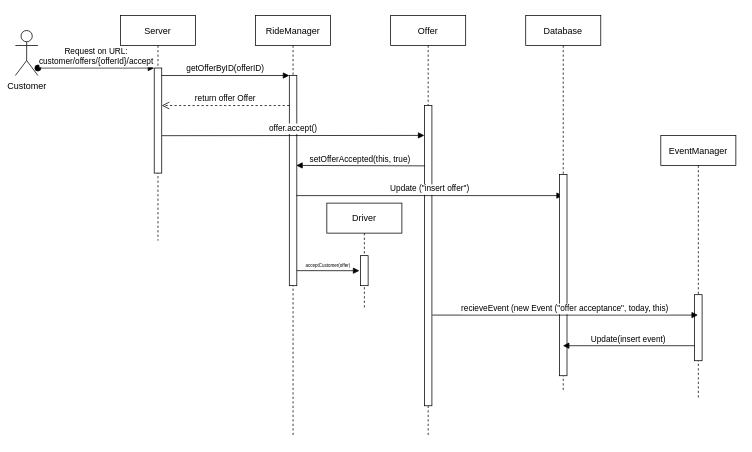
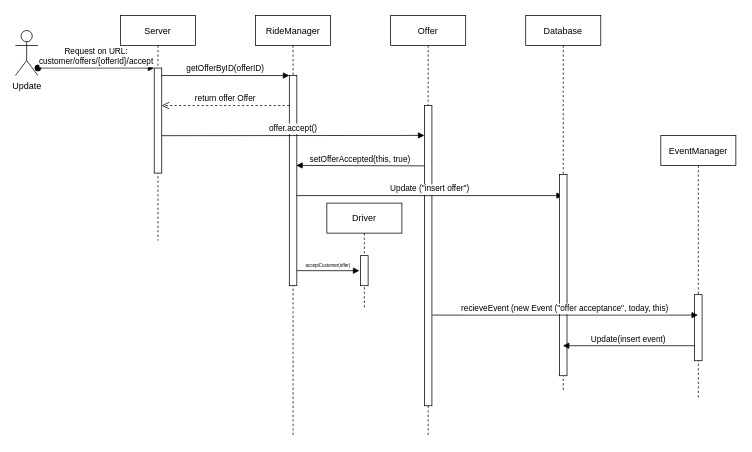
  <mxCell id="0" />
  <mxCell id="1" parent="0" />
  <mxCell id="2" value="Server" style="shape=umlLifeline;perimeter=lifelinePerimeter;container=1;collapsible=0;recursiveResize=0;rounded=0;shadow=0;strokeWidth=1;" parent="1" vertex="1"><mxGeometry x="160" y="20" width="100" height="300" as="geometry" /></mxCell>
  <mxCell id="3" value="" style="points=[];perimeter=orthogonalPerimeter;rounded=0;shadow=0;strokeWidth=1;" parent="2" vertex="1"><mxGeometry x="45" y="70" width="10" height="140" as="geometry" /></mxCell>
  <mxCell id="4" value="Request on URL:&#10;customer/offers/{offerId}/accept" style="verticalAlign=bottom;startArrow=oval;endArrow=block;startSize=8;shadow=0;strokeWidth=1;" parent="2" target="3" edge="1"><mxGeometry relative="1" as="geometry"><mxPoint x="-110" y="70" as="sourcePoint" /></mxGeometry></mxCell>
  <mxCell id="5" value="RideManager" style="shape=umlLifeline;perimeter=lifelinePerimeter;container=1;collapsible=0;recursiveResize=0;rounded=0;shadow=0;strokeWidth=1;" parent="1" vertex="1"><mxGeometry x="340" y="20" width="100" height="560" as="geometry" /></mxCell>
  <mxCell id="6" value="" style="points=[];perimeter=orthogonalPerimeter;rounded=0;shadow=0;strokeWidth=1;" parent="5" vertex="1"><mxGeometry x="45" y="80" width="10" height="280" as="geometry" /></mxCell>
  <mxCell id="7" value="return offer Offer" style="verticalAlign=bottom;endArrow=open;dashed=1;endSize=8;exitX=0;exitY=0.95;shadow=0;strokeWidth=1;" parent="5" edge="1"><mxGeometry relative="1" as="geometry"><mxPoint x="-125" y="120.0" as="targetPoint" /><mxPoint x="45" y="120.0" as="sourcePoint" /></mxGeometry></mxCell>
  <mxCell id="8" value="acceptCustomer(offer)" style="verticalAlign=bottom;endArrow=block;shadow=0;strokeWidth=1;entryX=-0.16;entryY=0.502;entryDx=0;entryDy=0;entryPerimeter=0;fontSize=6;" edge="1" parent="5" target="19"><mxGeometry relative="1" as="geometry"><mxPoint x="55" y="340.0" as="sourcePoint" /><mxPoint x="115" y="340" as="targetPoint" /></mxGeometry></mxCell>
  <mxCell id="9" value="getOfferByID(offerID)" style="verticalAlign=bottom;endArrow=block;entryX=0;entryY=0;shadow=0;strokeWidth=1;" parent="1" source="3" target="6" edge="1"><mxGeometry relative="1" as="geometry"><mxPoint x="335" y="100" as="sourcePoint" /></mxGeometry></mxCell>
- <mxCell id="10" value="Customer" style="shape=umlActor;verticalLabelPosition=bottom;verticalAlign=top;html=1;outlineConnect=0;" parent="1" vertex="1"><mxGeometry x="20" y="40" width="30" height="60" as="geometry" /></mxCell>
+ <mxCell id="10" value="Update" style="shape=umlActor;verticalLabelPosition=bottom;verticalAlign=top;html=1;outlineConnect=0;" parent="1" vertex="1"><mxGeometry x="20" y="40" width="30" height="60" as="geometry" /></mxCell>
  <mxCell id="11" value="Offer" style="shape=umlLifeline;perimeter=lifelinePerimeter;container=1;collapsible=0;recursiveResize=0;rounded=0;shadow=0;strokeWidth=1;" vertex="1" parent="1"><mxGeometry x="520" y="20" width="100" height="560" as="geometry" /></mxCell>
  <mxCell id="12" value="" style="points=[];perimeter=orthogonalPerimeter;rounded=0;shadow=0;strokeWidth=1;" vertex="1" parent="11"><mxGeometry x="45" y="120" width="10" height="400" as="geometry" /></mxCell>
  <mxCell id="13" value="offer.accept()" style="verticalAlign=bottom;endArrow=block;entryX=0;entryY=0;shadow=0;strokeWidth=1;exitX=1.033;exitY=0.644;exitDx=0;exitDy=0;exitPerimeter=0;" edge="1" parent="11" source="3"><mxGeometry relative="1" as="geometry"><mxPoint x="-300" y="160" as="sourcePoint" /><mxPoint x="45" y="159.8" as="targetPoint" /></mxGeometry></mxCell>
  <mxCell id="14" value="Update (&quot;insert offer&quot;)" style="verticalAlign=bottom;endArrow=block;shadow=0;strokeWidth=1;" edge="1" parent="11" target="15"><mxGeometry relative="1" as="geometry"><mxPoint x="-125.531" y="240.0" as="sourcePoint" /><mxPoint x="229.54" y="240.0" as="targetPoint" /></mxGeometry></mxCell>
  <mxCell id="15" value="Database" style="shape=umlLifeline;perimeter=lifelinePerimeter;container=1;collapsible=0;recursiveResize=0;rounded=0;shadow=0;strokeWidth=1;" vertex="1" parent="1"><mxGeometry x="700" y="20" width="100" height="500" as="geometry" /></mxCell>
  <mxCell id="16" value="" style="points=[];perimeter=orthogonalPerimeter;rounded=0;shadow=0;strokeWidth=1;" vertex="1" parent="15"><mxGeometry x="45" y="212" width="10" height="268" as="geometry" /></mxCell>
  <mxCell id="17" value="setOfferAccepted(this, true)" style="verticalAlign=bottom;endArrow=block;entryX=0.92;entryY=0.755;shadow=0;strokeWidth=1;entryDx=0;entryDy=0;entryPerimeter=0;exitX=0.055;exitY=0.201;exitDx=0;exitDy=0;exitPerimeter=0;" edge="1" parent="1" source="12"><mxGeometry relative="1" as="geometry"><mxPoint x="560" y="220" as="sourcePoint" /><mxPoint x="394.2" y="219.8" as="targetPoint" /></mxGeometry></mxCell>
  <mxCell id="18" value="Driver" style="shape=umlLifeline;perimeter=lifelinePerimeter;container=1;collapsible=0;recursiveResize=0;rounded=0;shadow=0;strokeWidth=1;" vertex="1" parent="1"><mxGeometry x="435" y="270" width="100" height="140" as="geometry" /></mxCell>
  <mxCell id="19" value="" style="points=[];perimeter=orthogonalPerimeter;rounded=0;shadow=0;strokeWidth=1;" vertex="1" parent="18"><mxGeometry x="45" y="70" width="10" height="40" as="geometry" /></mxCell>
  <mxCell id="20" value="EventManager" style="shape=umlLifeline;perimeter=lifelinePerimeter;container=1;collapsible=0;recursiveResize=0;rounded=0;shadow=0;strokeWidth=1;" vertex="1" parent="1"><mxGeometry x="880" y="180" width="100" height="350" as="geometry" /></mxCell>
  <mxCell id="21" value="" style="points=[];perimeter=orthogonalPerimeter;rounded=0;shadow=0;strokeWidth=1;" vertex="1" parent="20"><mxGeometry x="45" y="212" width="10" height="88" as="geometry" /></mxCell>
  <mxCell id="22" value="Update(insert event)" style="verticalAlign=bottom;endArrow=block;shadow=0;strokeWidth=1;" edge="1" parent="20" target="15"><mxGeometry relative="1" as="geometry"><mxPoint x="45" y="280.0" as="sourcePoint" /><mxPoint x="225" y="280.0" as="targetPoint" /></mxGeometry></mxCell>
  <mxCell id="23" value="recieveEvent (new Event (&quot;offer acceptance&quot;, today, this)" style="verticalAlign=bottom;endArrow=block;shadow=0;strokeWidth=1;exitX=1.046;exitY=0.698;exitDx=0;exitDy=0;exitPerimeter=0;" edge="1" parent="1" source="12" target="20"><mxGeometry relative="1" as="geometry"><mxPoint x="580" y="420" as="sourcePoint" /><mxPoint x="744.71" y="420.28" as="targetPoint" /></mxGeometry></mxCell>
